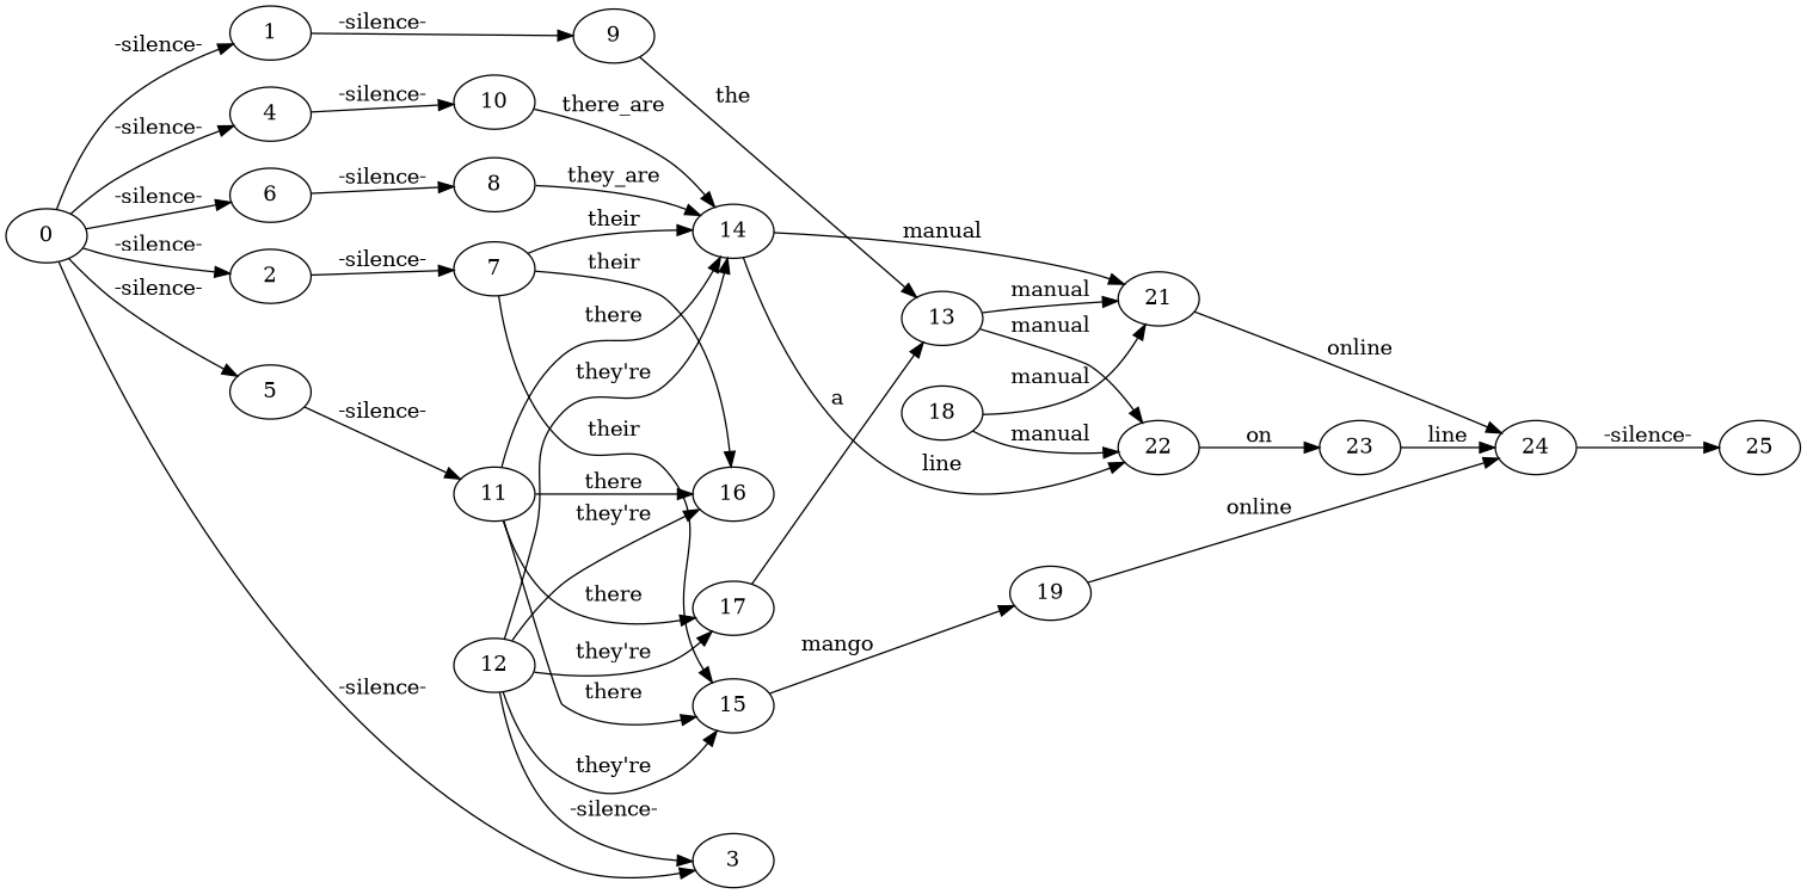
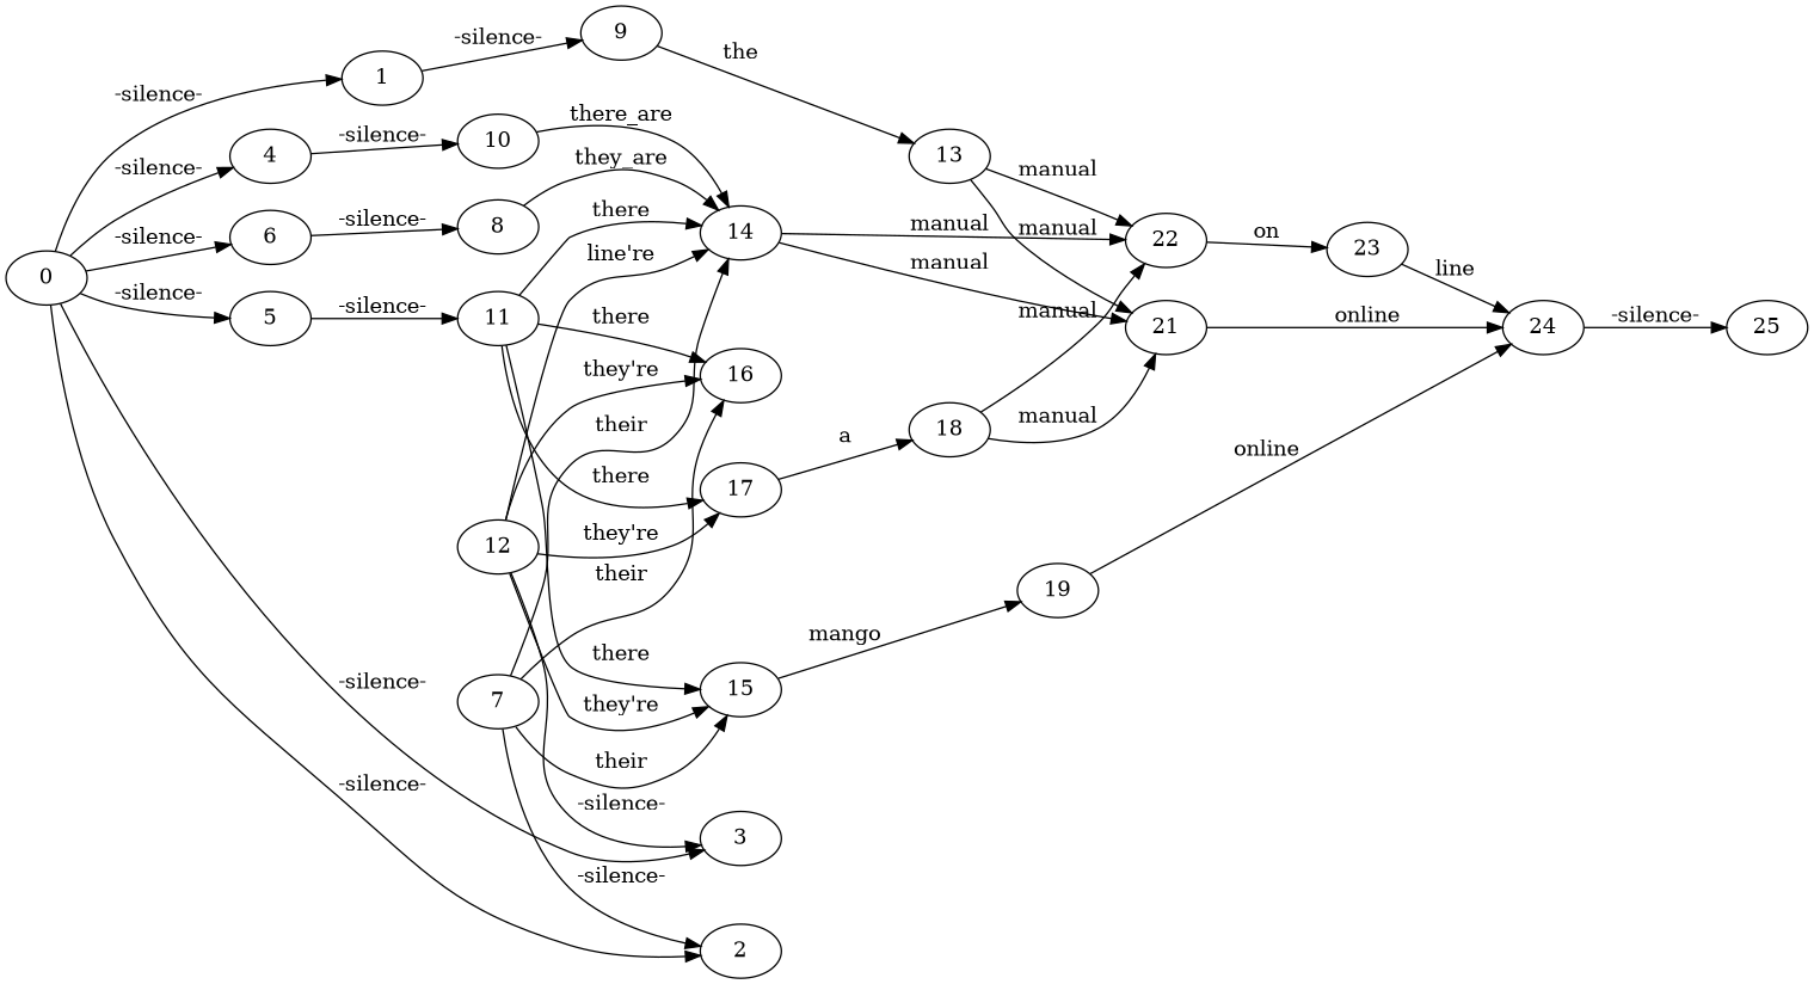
  digraph {
    rankdir=LR
    0
    1
    2
    3
    4
    5
    6
    9
    7
    10
    11
    8
    13
    14
    15
    16
    12
    17
    21
    22
    19
    18
    24
    23
    25
    0 -> 1 [label="-silence-"]
    0 -> 2 [label="-silence-"]
    0 -> 3 [label="-silence-"]
    0 -> 4 [label="-silence-"]
    0 -> 5 [label="-silence-"]
    0 -> 6 [label="-silence-"]
    1 -> 9 [label="-silence-"]
-   2 -> 7 [label="-silence-"]
+   7 -> 2 [label="-silence-"]
    4 -> 10 [label="-silence-"]
    5 -> 11 [label="-silence-"]
    6 -> 8 [label="-silence-"]
    9 -> 13 [label=the]
    7 -> 14 [label=their]
    7 -> 15 [label=their]
    7 -> 16 [label=their]
    10 -> 14 [label=there_are]
    11 -> 14 [label=there]
    11 -> 15 [label=there]
    11 -> 16 [label=there]
    11 -> 17 [label=there]
    8 -> 14 [label=they_are]
    13 -> 21 [label=manual]
    13 -> 22 [label=manual]
    14 -> 21 [label=manual]
-   14 -> 22 [label=line]
+   14 -> 22 [label=manual]
    15 -> 19 [label=mango]
    12 -> 3 [label="-silence-"]
-   12 -> 14 [label="they're"]
+   12 -> 14 [label="line're"]
    12 -> 15 [label="they're"]
    12 -> 16 [label="they're"]
    12 -> 17 [label="they're"]
-   17 -> 13 [label=a]
+   17 -> 18 [label=a]
    21 -> 24 [label=online]
    22 -> 23 [label=on]
    19 -> 24 [label=online]
    18 -> 21 [label=manual]
    18 -> 22 [label=manual]
    24 -> 25 [label="-silence-"]
    23 -> 24 [label=line]
  }
